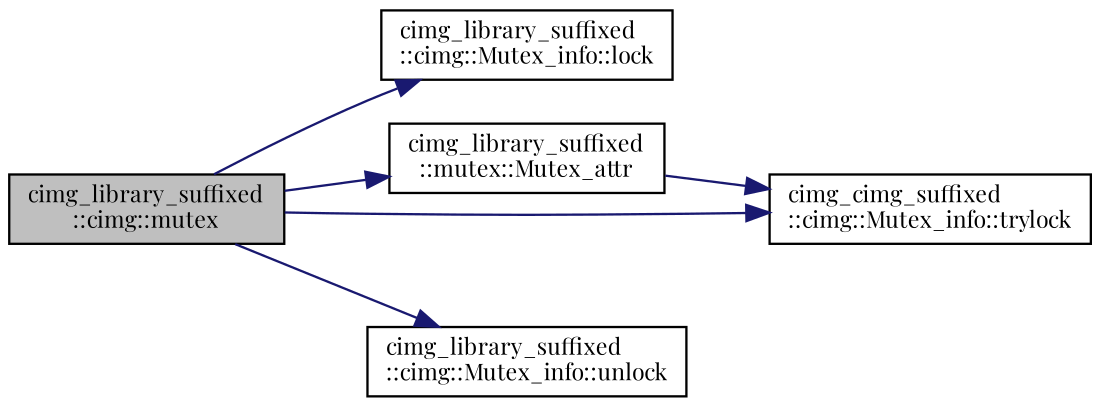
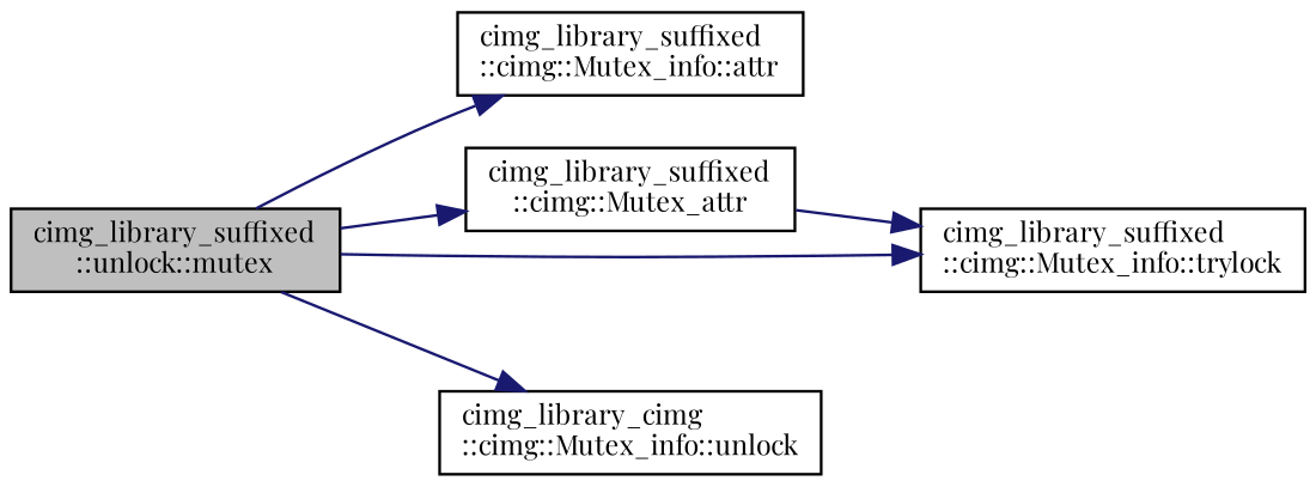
  digraph {
    fontname="Playfair Display"
    rankdir=LR
    node [color=black fillcolor=white fontname="Playfair Display" fontsize=10 shape=record style=filled]
    edge [color=midnightblue fontname="Playfair Display" fontsize=10 labelfontname=Helvetica labelfontsize=10 style=solid]
-   n1 [fillcolor=grey75 fontcolor=black height=0.2 label="cimg_library_suffixed\l::cimg::mutex" width=0.4]
-   n2 [height=0.2 label="cimg_library_suffixed\l::cimg::Mutex_info::lock" width=0.4]
-   n3 [height=0.2 label="cimg_library_suffixed\l::mutex::Mutex_attr" width=0.4]
-   n4 [height=0.2 label="cimg_cimg_suffixed\l::cimg::Mutex_info::trylock" width=0.4]
-   n5 [height=0.2 label="cimg_library_suffixed\l::cimg::Mutex_info::unlock" width=0.4]
+   n1 [fillcolor=grey75 fontcolor=black height=0.2 label="cimg_library_suffixed\l::unlock::mutex" width=0.4]
+   n2 [height=0.2 label="cimg_library_suffixed\l::cimg::Mutex_info::attr" width=0.4]
+   n3 [height=0.2 label="cimg_library_suffixed\l::cimg::Mutex_attr" width=0.4]
+   n4 [height=0.2 label="cimg_library_suffixed\l::cimg::Mutex_info::trylock" width=0.4]
+   n5 [height=0.2 label="cimg_library_cimg\l::cimg::Mutex_info::unlock" width=0.4]
    n1 -> n2
    n1 -> n3
    n1 -> n4
    n1 -> n5
    n3 -> n4
  }
